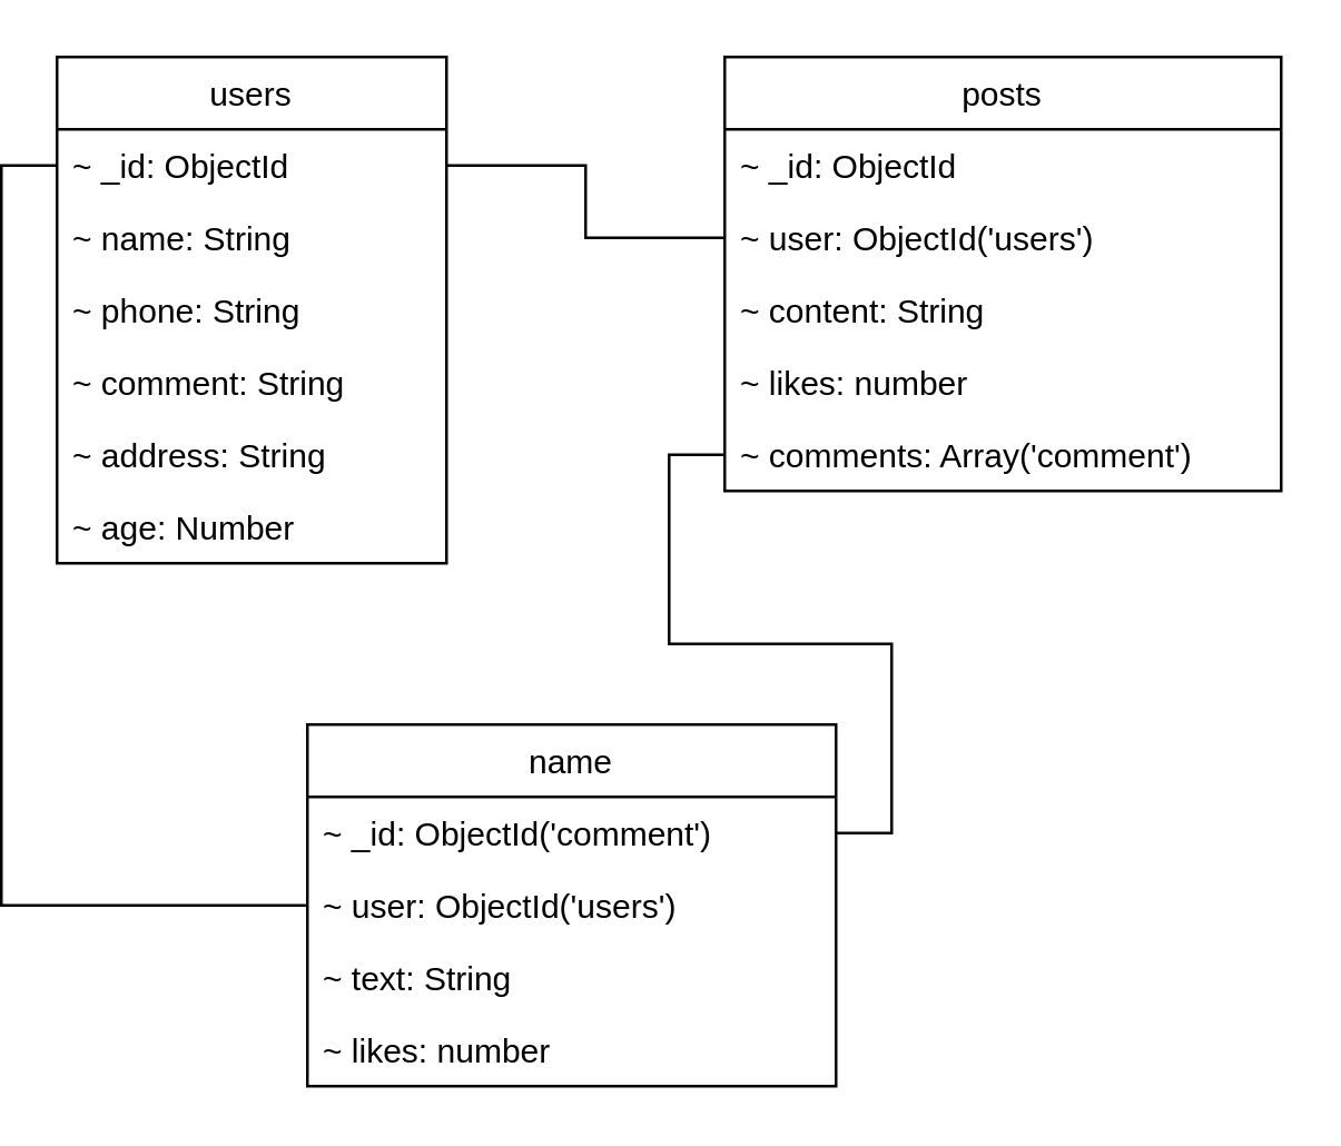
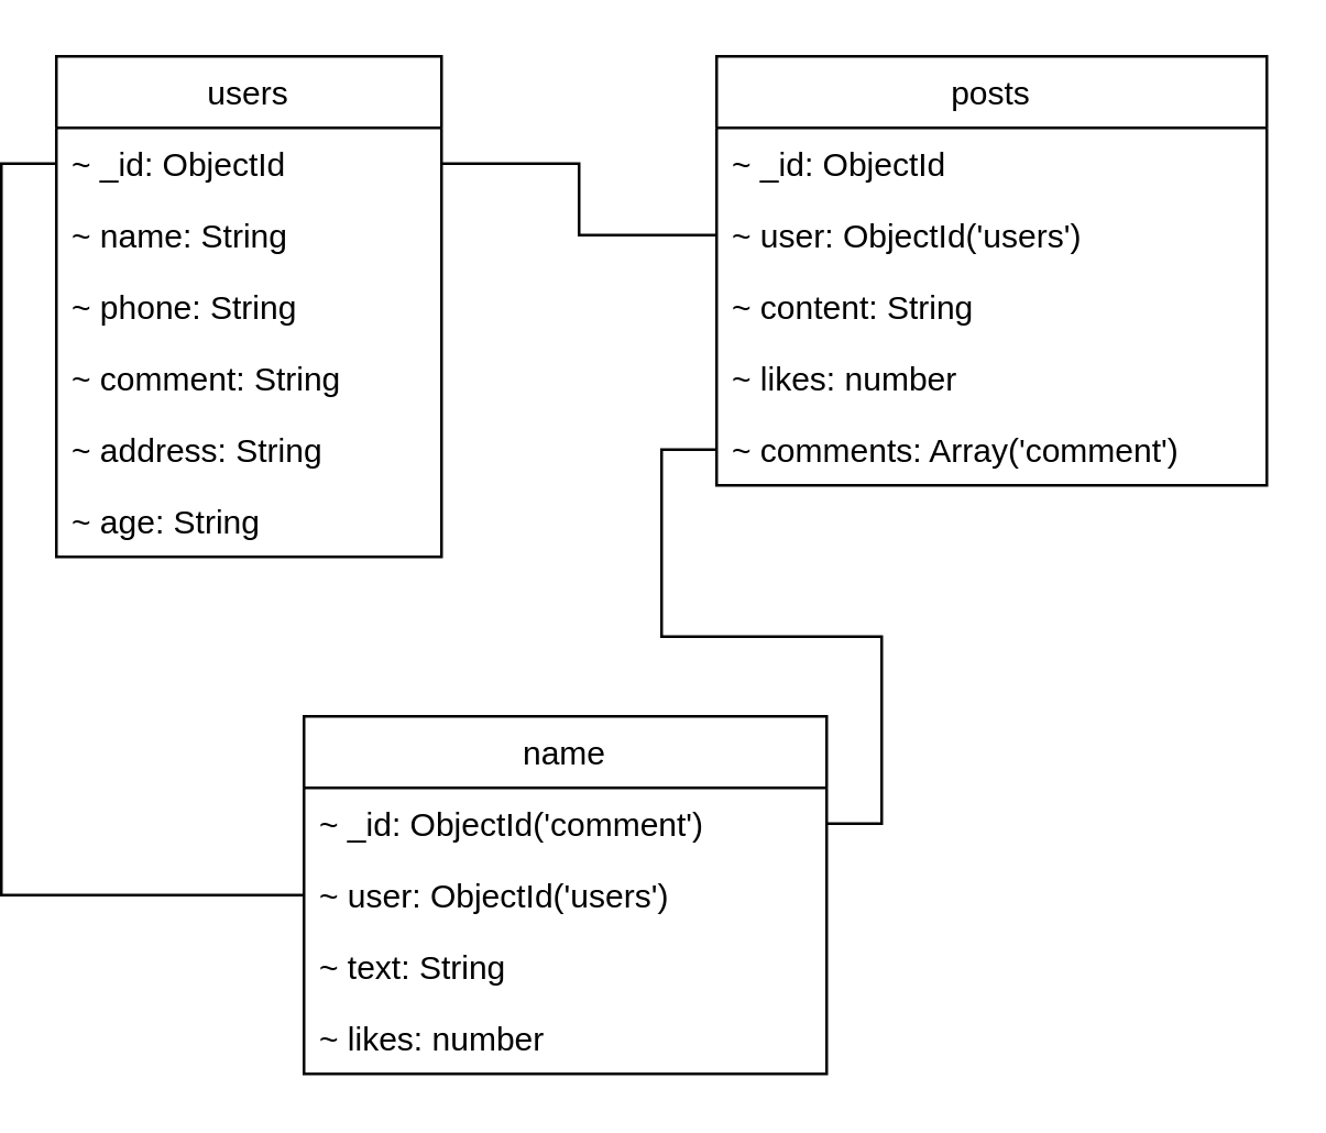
  <mxCell id="0" />
  <mxCell id="1" parent="0" />
  <mxCell id="2" value="users" style="swimlane;fontStyle=0;childLayout=stackLayout;horizontal=1;startSize=26;fillColor=none;horizontalStack=0;resizeParent=1;resizeParentMax=0;resizeLast=0;collapsible=1;marginBottom=0;" vertex="1" parent="1"><mxGeometry x="20" y="20" width="140" height="182" as="geometry" /></mxCell>
  <mxCell id="3" value="~ _id: ObjectId" style="text;strokeColor=none;fillColor=none;align=left;verticalAlign=top;spacingLeft=4;spacingRight=4;overflow=hidden;rotatable=0;points=[[0,0.5],[1,0.5]];portConstraint=eastwest;" vertex="1" parent="2"><mxGeometry y="26" width="140" height="26" as="geometry" /></mxCell>
  <mxCell id="4" value="~ name: String" style="text;strokeColor=none;fillColor=none;align=left;verticalAlign=top;spacingLeft=4;spacingRight=4;overflow=hidden;rotatable=0;points=[[0,0.5],[1,0.5]];portConstraint=eastwest;" vertex="1" parent="2"><mxGeometry y="52" width="140" height="26" as="geometry" /></mxCell>
  <mxCell id="5" value="~ phone: String" style="text;strokeColor=none;fillColor=none;align=left;verticalAlign=top;spacingLeft=4;spacingRight=4;overflow=hidden;rotatable=0;points=[[0,0.5],[1,0.5]];portConstraint=eastwest;" vertex="1" parent="2"><mxGeometry y="78" width="140" height="26" as="geometry" /></mxCell>
  <mxCell id="6" value="~ comment: String" style="text;strokeColor=none;fillColor=none;align=left;verticalAlign=top;spacingLeft=4;spacingRight=4;overflow=hidden;rotatable=0;points=[[0,0.5],[1,0.5]];portConstraint=eastwest;" vertex="1" parent="2"><mxGeometry y="104" width="140" height="26" as="geometry" /></mxCell>
  <mxCell id="7" value="~ address: String" style="text;strokeColor=none;fillColor=none;align=left;verticalAlign=top;spacingLeft=4;spacingRight=4;overflow=hidden;rotatable=0;points=[[0,0.5],[1,0.5]];portConstraint=eastwest;" vertex="1" parent="2"><mxGeometry y="130" width="140" height="26" as="geometry" /></mxCell>
- <mxCell id="8" value="~ age: Number" style="text;strokeColor=none;fillColor=none;align=left;verticalAlign=top;spacingLeft=4;spacingRight=4;overflow=hidden;rotatable=0;points=[[0,0.5],[1,0.5]];portConstraint=eastwest;" vertex="1" parent="2"><mxGeometry y="156" width="140" height="26" as="geometry" /></mxCell>
+ <mxCell id="8" value="~ age: String" style="text;strokeColor=none;fillColor=none;align=left;verticalAlign=top;spacingLeft=4;spacingRight=4;overflow=hidden;rotatable=0;points=[[0,0.5],[1,0.5]];portConstraint=eastwest;" vertex="1" parent="2"><mxGeometry y="156" width="140" height="26" as="geometry" /></mxCell>
  <mxCell id="9" value="posts" style="swimlane;fontStyle=0;childLayout=stackLayout;horizontal=1;startSize=26;fillColor=none;horizontalStack=0;resizeParent=1;resizeParentMax=0;resizeLast=0;collapsible=1;marginBottom=0;" vertex="1" parent="1"><mxGeometry x="260" y="20" width="200" height="156" as="geometry" /></mxCell>
  <mxCell id="10" value="~ _id: ObjectId" style="text;strokeColor=none;fillColor=none;align=left;verticalAlign=top;spacingLeft=4;spacingRight=4;overflow=hidden;rotatable=0;points=[[0,0.5],[1,0.5]];portConstraint=eastwest;" vertex="1" parent="9"><mxGeometry y="26" width="200" height="26" as="geometry" /></mxCell>
  <mxCell id="11" value="~ user: ObjectId('users')" style="text;strokeColor=none;fillColor=none;align=left;verticalAlign=top;spacingLeft=4;spacingRight=4;overflow=hidden;rotatable=0;points=[[0,0.5],[1,0.5]];portConstraint=eastwest;" vertex="1" parent="9"><mxGeometry y="52" width="200" height="26" as="geometry" /></mxCell>
  <mxCell id="12" value="~ content: String" style="text;strokeColor=none;fillColor=none;align=left;verticalAlign=top;spacingLeft=4;spacingRight=4;overflow=hidden;rotatable=0;points=[[0,0.5],[1,0.5]];portConstraint=eastwest;" vertex="1" parent="9"><mxGeometry y="78" width="200" height="26" as="geometry" /></mxCell>
  <mxCell id="13" value="~ likes: number" style="text;strokeColor=none;fillColor=none;align=left;verticalAlign=top;spacingLeft=4;spacingRight=4;overflow=hidden;rotatable=0;points=[[0,0.5],[1,0.5]];portConstraint=eastwest;" vertex="1" parent="9"><mxGeometry y="104" width="200" height="26" as="geometry" /></mxCell>
  <mxCell id="14" value="~ comments: Array('comment')" style="text;strokeColor=none;fillColor=none;align=left;verticalAlign=top;spacingLeft=4;spacingRight=4;overflow=hidden;rotatable=0;points=[[0,0.5],[1,0.5]];portConstraint=eastwest;" vertex="1" parent="9"><mxGeometry y="130" width="200" height="26" as="geometry" /></mxCell>
  <mxCell id="15" value="name" style="swimlane;fontStyle=0;childLayout=stackLayout;horizontal=1;startSize=26;fillColor=none;horizontalStack=0;resizeParent=1;resizeParentMax=0;resizeLast=0;collapsible=1;marginBottom=0;" vertex="1" parent="1"><mxGeometry x="110" y="260" width="190" height="130" as="geometry" /></mxCell>
  <mxCell id="16" value="~ _id: ObjectId('comment')" style="text;strokeColor=none;fillColor=none;align=left;verticalAlign=top;spacingLeft=4;spacingRight=4;overflow=hidden;rotatable=0;points=[[0,0.5],[1,0.5]];portConstraint=eastwest;" vertex="1" parent="15"><mxGeometry y="26" width="190" height="26" as="geometry" /></mxCell>
  <mxCell id="17" value="~ user: ObjectId('users')" style="text;strokeColor=none;fillColor=none;align=left;verticalAlign=top;spacingLeft=4;spacingRight=4;overflow=hidden;rotatable=0;points=[[0,0.5],[1,0.5]];portConstraint=eastwest;" vertex="1" parent="15"><mxGeometry y="52" width="190" height="26" as="geometry" /></mxCell>
  <mxCell id="18" value="~ text: String" style="text;strokeColor=none;fillColor=none;align=left;verticalAlign=top;spacingLeft=4;spacingRight=4;overflow=hidden;rotatable=0;points=[[0,0.5],[1,0.5]];portConstraint=eastwest;" vertex="1" parent="15"><mxGeometry y="78" width="190" height="26" as="geometry" /></mxCell>
  <mxCell id="19" value="~ likes: number" style="text;strokeColor=none;fillColor=none;align=left;verticalAlign=top;spacingLeft=4;spacingRight=4;overflow=hidden;rotatable=0;points=[[0,0.5],[1,0.5]];portConstraint=eastwest;" vertex="1" parent="15"><mxGeometry y="104" width="190" height="26" as="geometry" /></mxCell>
  <mxCell id="20" style="edgeStyle=orthogonalEdgeStyle;rounded=0;orthogonalLoop=1;jettySize=auto;html=1;entryX=1;entryY=0.5;entryDx=0;entryDy=0;endArrow=none;endFill=0;startArrow=none;startFill=0;" edge="1" parent="1" source="11" target="3"><mxGeometry relative="1" as="geometry" /></mxCell>
  <mxCell id="21" style="edgeStyle=orthogonalEdgeStyle;rounded=0;orthogonalLoop=1;jettySize=auto;html=1;entryX=0;entryY=0.5;entryDx=0;entryDy=0;startArrow=none;startFill=0;endArrow=none;endFill=0;" edge="1" parent="1" source="17" target="3"><mxGeometry relative="1" as="geometry" /></mxCell>
  <mxCell id="22" style="edgeStyle=orthogonalEdgeStyle;rounded=0;orthogonalLoop=1;jettySize=auto;html=1;entryX=1;entryY=0.5;entryDx=0;entryDy=0;startArrow=none;startFill=0;endArrow=none;endFill=0;" edge="1" parent="1" source="14" target="16"><mxGeometry relative="1" as="geometry" /></mxCell>
